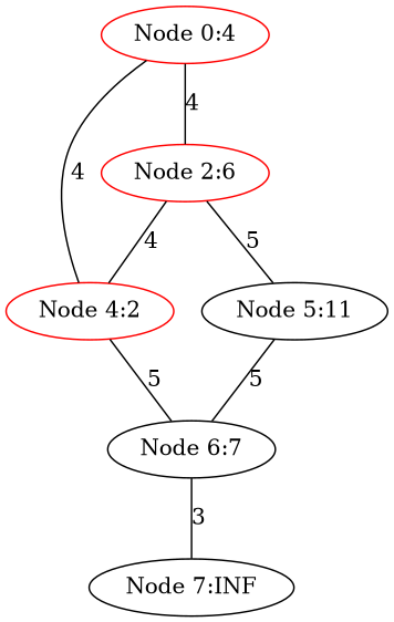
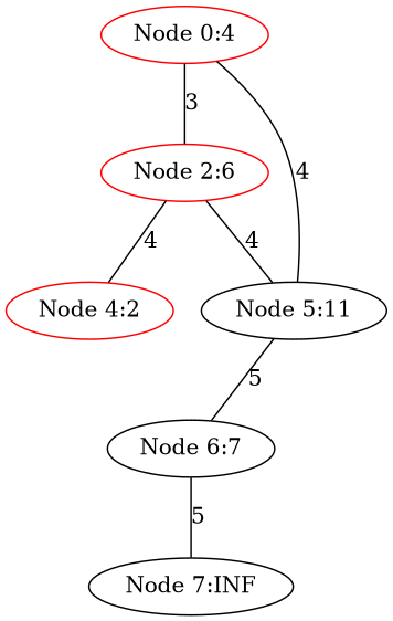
  graph {
    node [color=red]
    "Node 0:4"
    "Node 2:6"
    "Node 4:2"
    "Node 5:11" [color=""]
    "Node 6:7" [color=black]
    "Node 7:INF" [color=""]
-   "Node 0:4" -- "Node 2:6" [label=4]
-   "Node 0:4" -- "Node 4:2" [label=4]
+   "Node 0:4" -- "Node 2:6" [label=3]
+   "Node 0:4" -- "Node 5:11" [label=4]
    "Node 2:6" -- "Node 4:2" [label=4]
-   "Node 2:6" -- "Node 5:11" [label=5]
-   "Node 4:2" -- "Node 6:7" [label=5]
+   "Node 2:6" -- "Node 5:11" [label=4]
    "Node 5:11" -- "Node 6:7" [label=5]
-   "Node 6:7" -- "Node 7:INF" [label=3]
+   "Node 6:7" -- "Node 7:INF" [label=5]
  }
